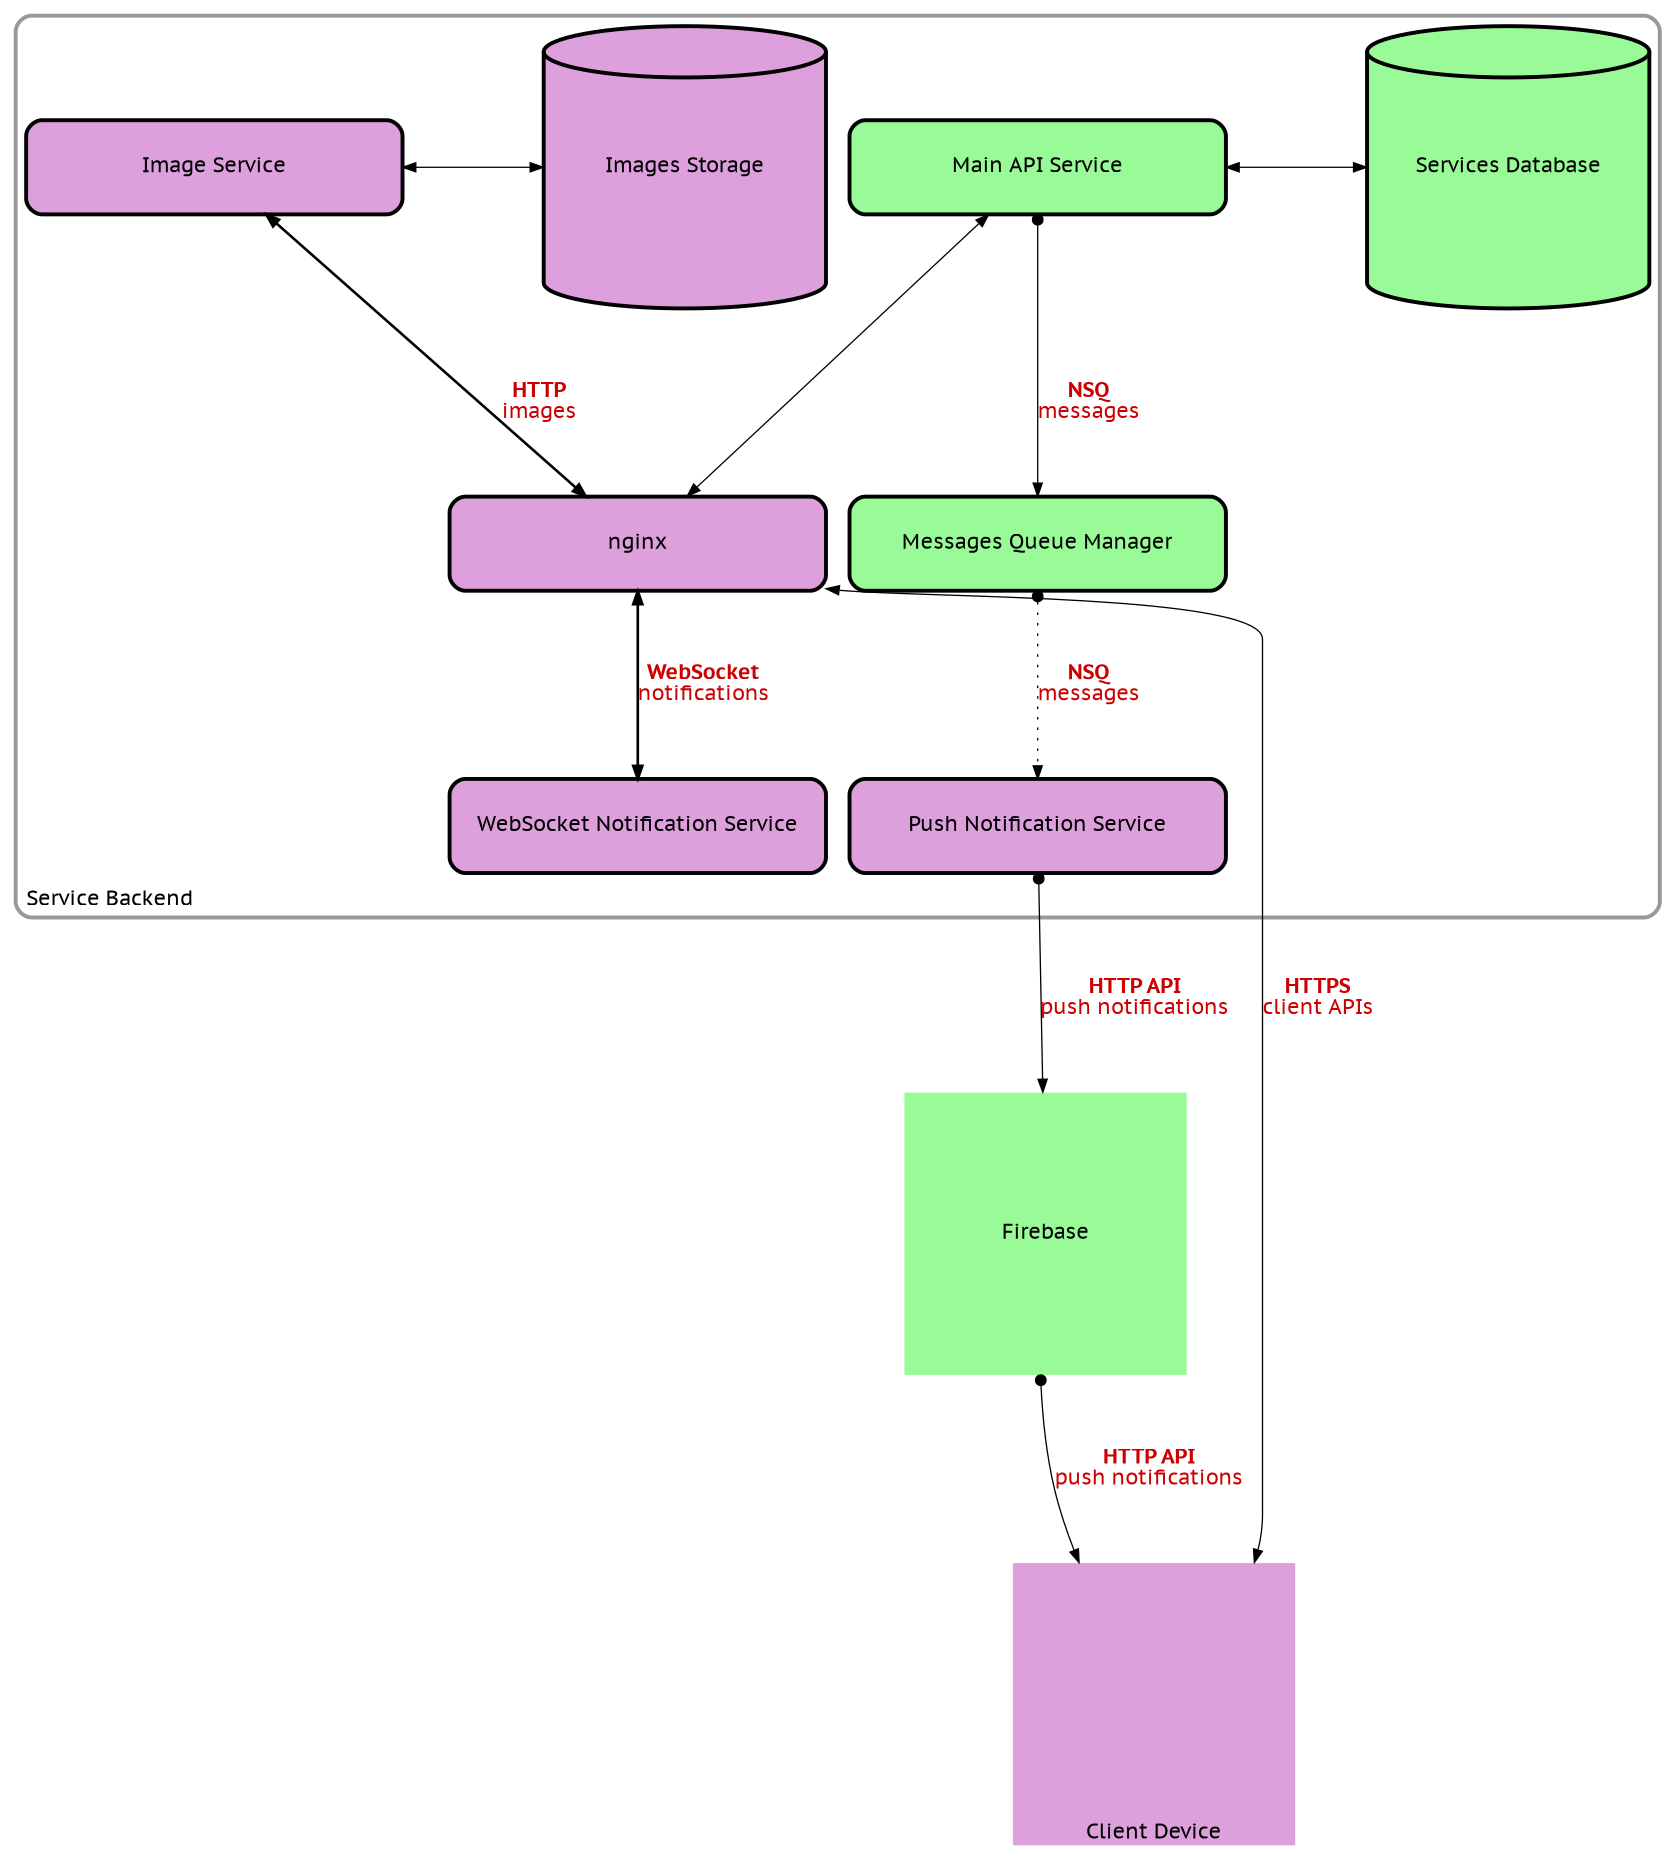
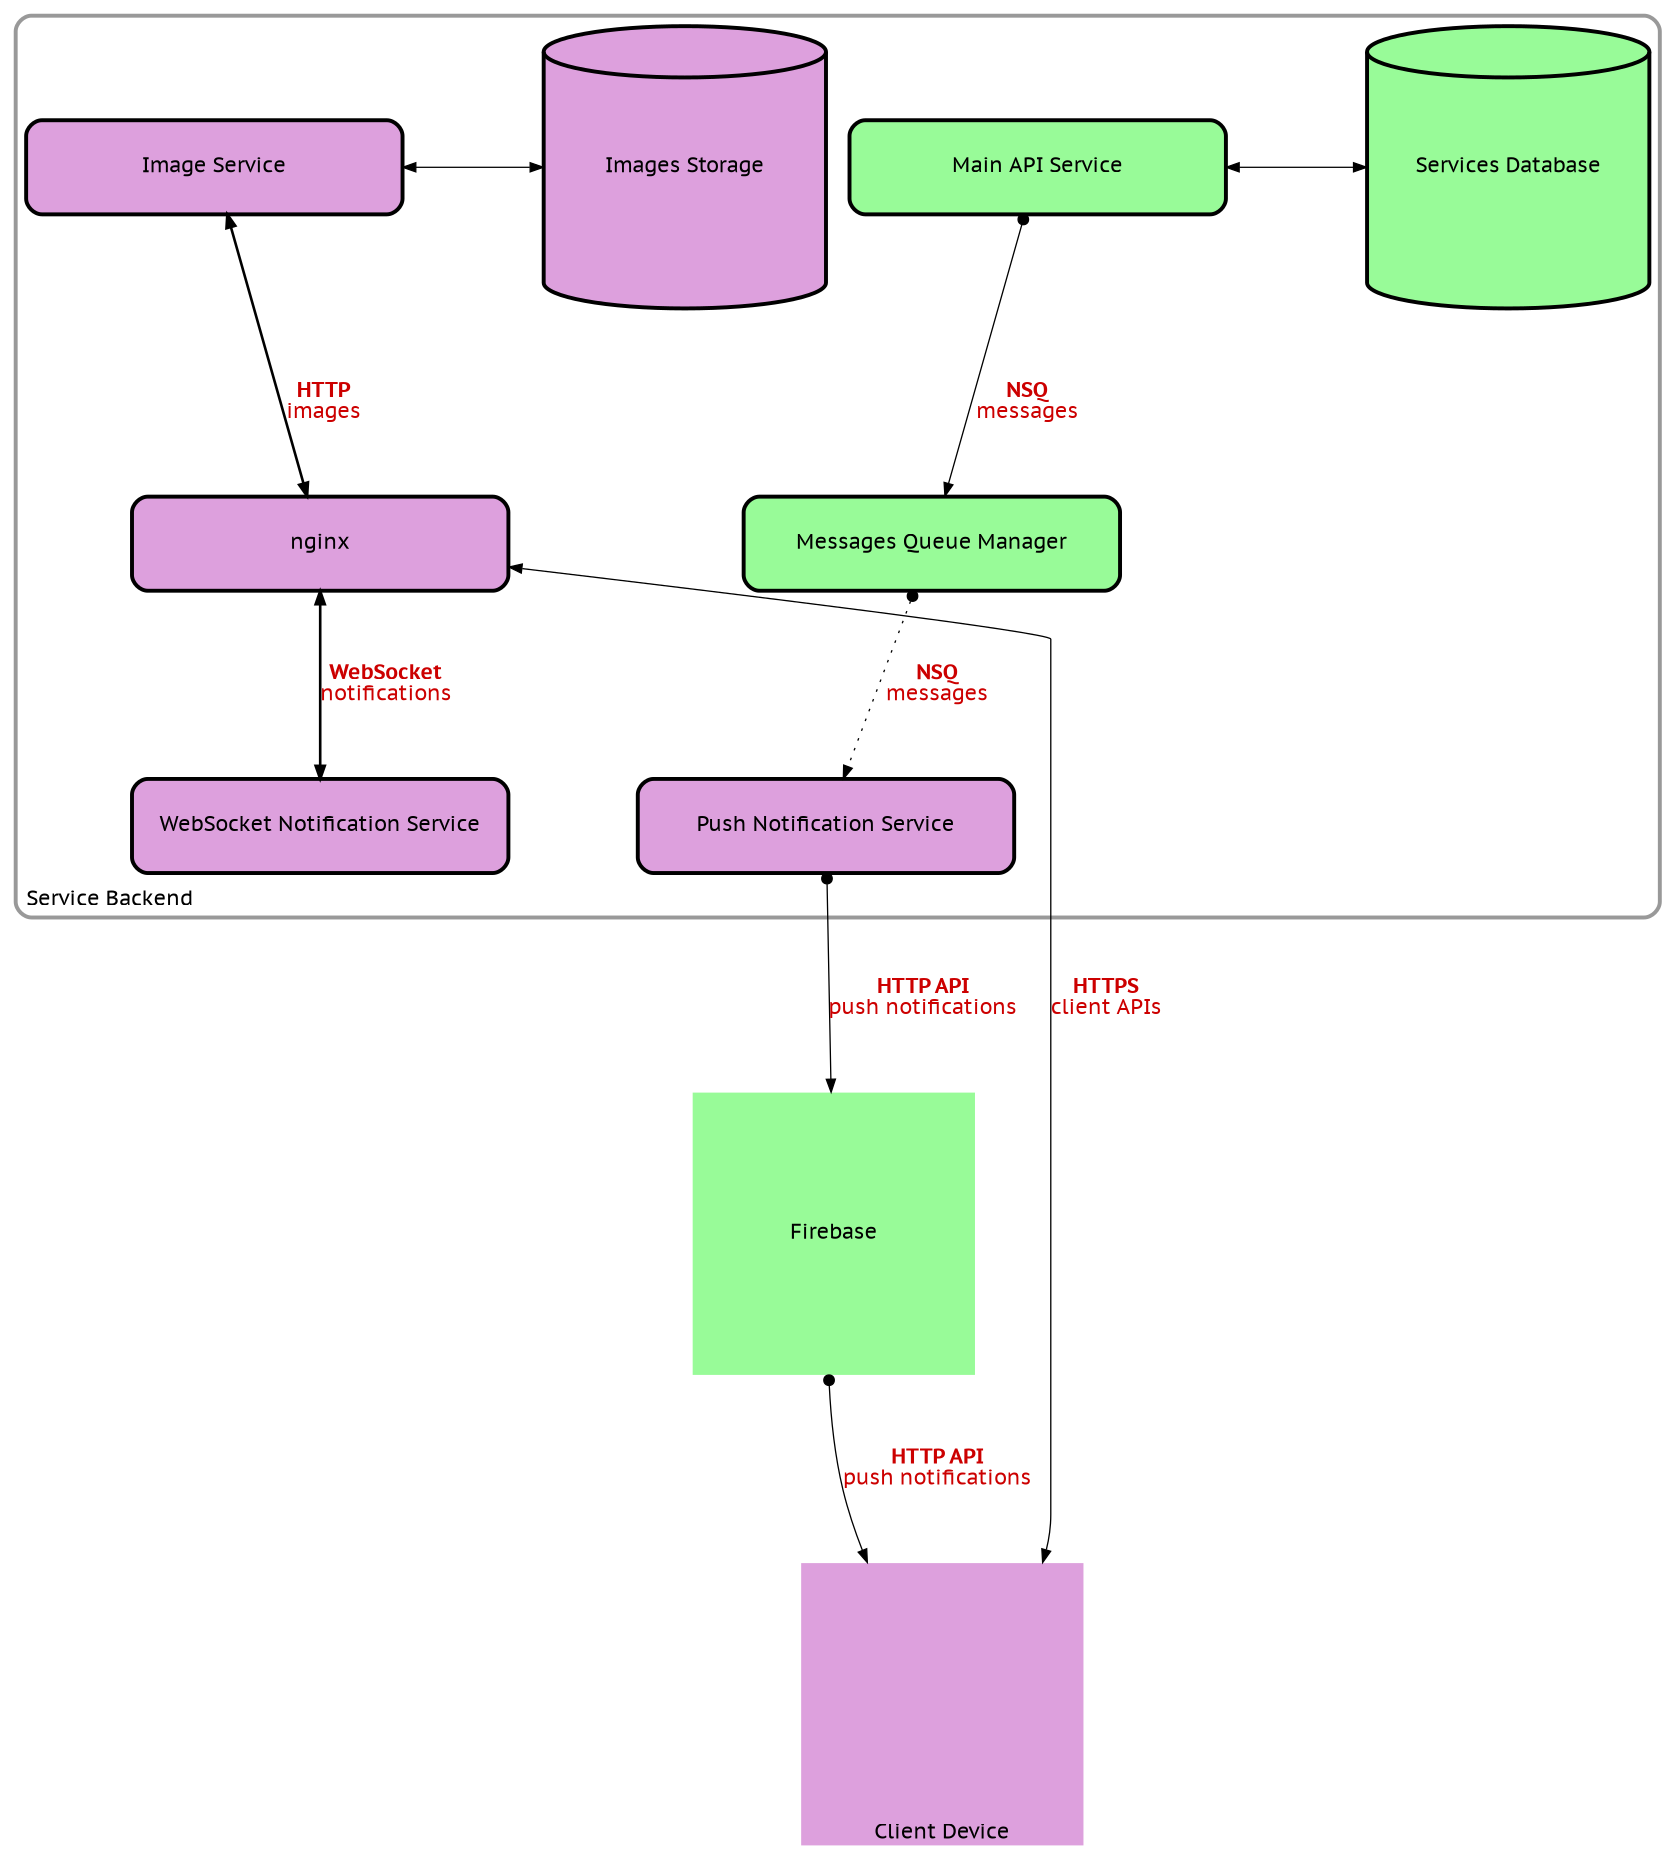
  digraph {
    fontname="PT Sans Caption"
    fontsize=16
    newrank=true
    rankdir=TB
    splines=true
    node [fillcolor=plum fixedsize=true fontname="PT Sans Caption" fontsize=16 penwidth=3 shape=box style="rounded,filled"]
    edge [dir=both fontcolor="#cc0000" fontname="PT Sans Caption" fontsize=16 minlen=3 style=solid]
    n1 [fillcolor=palegreen height=3 label="Services Database" shape=cylinder style=filled width=3]
    n2 [height=3 label="Images Storage" shape=cylinder style=filled width=3]
    n3 [fillcolor=palegreen height=1 label="Main API Service" width=4]
    n4 [height=1 label="Image Service" width=4]
    n5 [fillcolor=palegreen height=1 label="Messages Queue Manager" width=4]
    n6 [height=1 label=nginx width=4]
    n7 [height=1 label="Push Notification Service" width=4]
    n8 [height=1 label="WebSocket Notification Service" width=4]
    n9 [fillcolor=palegreen height=3 label=Firebase penwidth=0 style=filled width=3]
    n10 [height=3 label="Client Device" labelloc=b penwidth=0 style=filled width=3]
    subgraph sub_1 {
      rank=same
      n1
      n2
      n3
      n4
    }
    subgraph sub_2 {
      rank=same
      n5
      n6
    }
    subgraph sub_3 {
      rank=same
      n7
      n8
    }
    subgraph sub_4 {
      rank=same
      n9
    }
    subgraph sub_5 {
      rank=same
      n10
    }
    subgraph cluster_6 {
      color="#999999"
      label="Service Backend"
      labeljust=l
      labelloc=b
      penwidth=3
      shape=box
      style=rounded
      n1
      n2
      n3
      n4
      n5
      n6
      n7
      n8
    }
    n3 -> n1
    n3 -> n5 [arrowtail=dot label=<<b>NSQ</b><br />messages>]
    n4 -> n2
    n5 -> n7 [arrowtail=dot label=<<b>NSQ</b><br />messages> style=dotted]
-   n6 -> n3
    n6 -> n4 [label=<<b>HTTP</b><br />images> style=bold]
    n6 -> n8 [label=<<b>WebSocket</b><br />notifications> style=bold]
    n7 -> n9 [arrowtail=dot label=<<b>HTTP API</b><br />push notifications>]
    n9 -> n10 [arrowtail=dot label=<<b>HTTP API</b><br />push notifications>]
    n10 -> n6 [label=<<b>HTTPS</b><br />client APIs>]
  }
